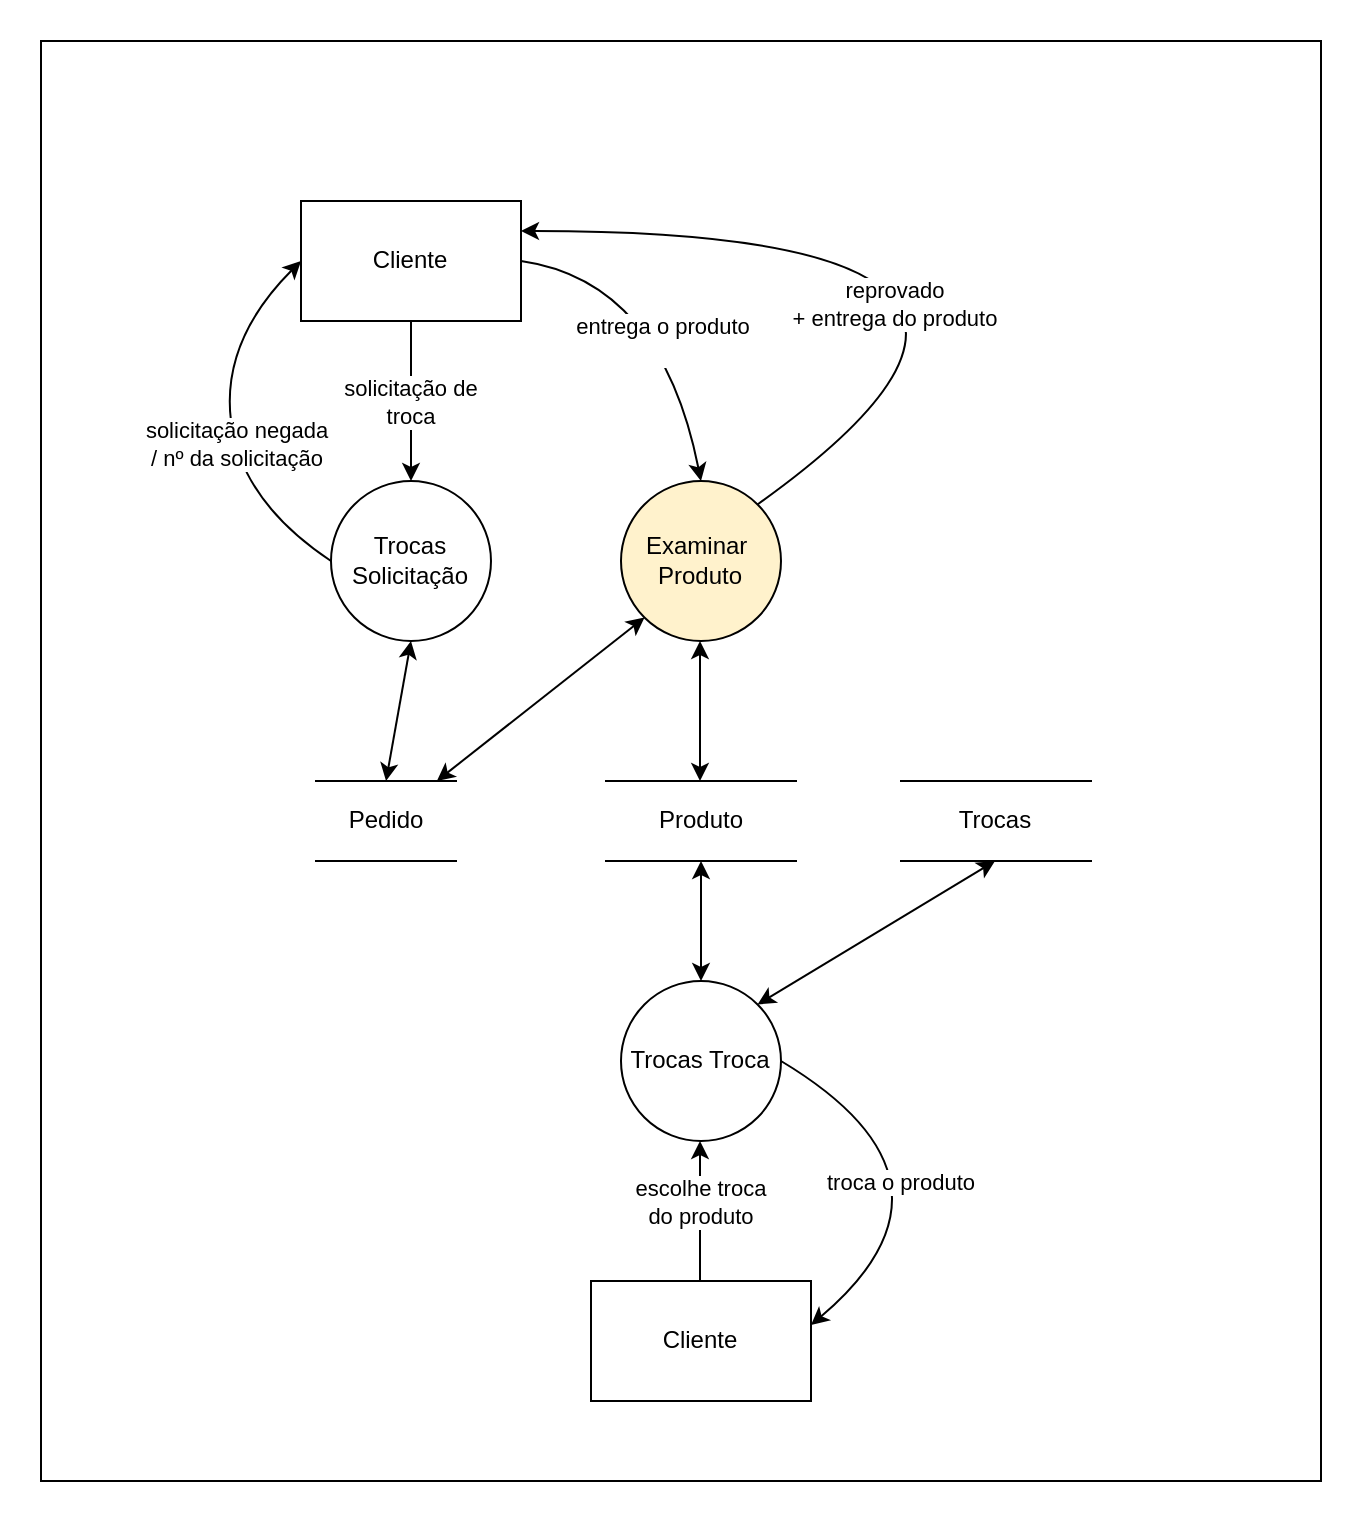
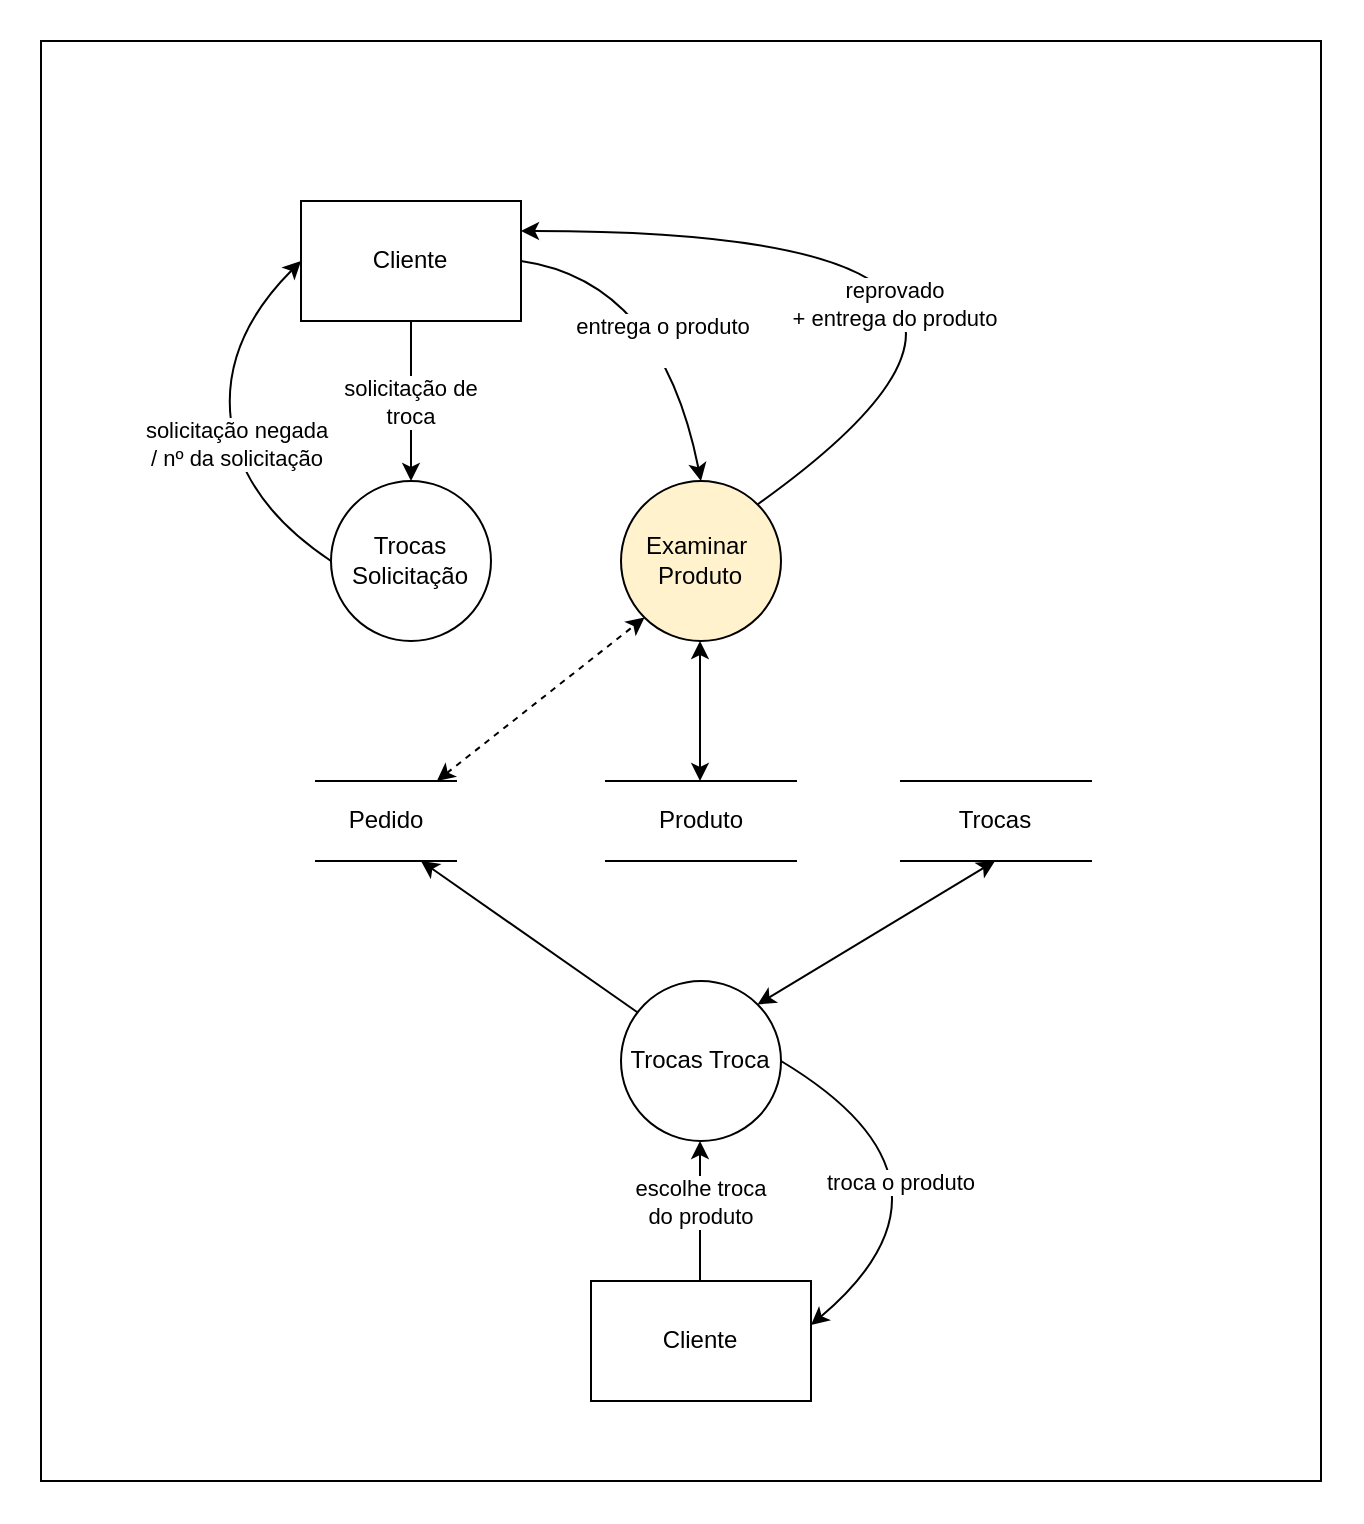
  <mxCell id="0" />
  <mxCell id="1" parent="0" />
  <mxCell id="2" value="" style="rounded=0;whiteSpace=wrap;html=1;" parent="1" vertex="1"><mxGeometry x="20" y="20" width="640" height="720" as="geometry" /></mxCell>
  <mxCell id="3" style="edgeStyle=orthogonalEdgeStyle;rounded=0;orthogonalLoop=1;jettySize=auto;html=1;entryX=0.5;entryY=0;entryDx=0;entryDy=0;" parent="1" source="5" target="6" edge="1"><mxGeometry relative="1" as="geometry" /></mxCell>
  <mxCell id="4" value="&lt;font style=&quot;vertical-align: inherit&quot;&gt;&lt;font style=&quot;vertical-align: inherit&quot;&gt;&lt;font style=&quot;vertical-align: inherit&quot;&gt;&lt;font style=&quot;vertical-align: inherit&quot;&gt;solicitação de &lt;br&gt;troca&lt;br&gt;&lt;/font&gt;&lt;/font&gt;&lt;/font&gt;&lt;/font&gt;" style="edgeLabel;html=1;align=center;verticalAlign=middle;resizable=0;points=[];" parent="3" vertex="1" connectable="0"><mxGeometry x="0.0" y="-1" relative="1" as="geometry"><mxPoint as="offset" /></mxGeometry></mxCell>
  <mxCell id="5" value="Cliente" style="rounded=0;whiteSpace=wrap;html=1;" parent="1" vertex="1"><mxGeometry x="150" y="100" width="110" height="60" as="geometry" /></mxCell>
  <mxCell id="6" value="&lt;font style=&quot;vertical-align: inherit&quot;&gt;&lt;font style=&quot;vertical-align: inherit&quot;&gt;&lt;font style=&quot;vertical-align: inherit&quot;&gt;&lt;font style=&quot;vertical-align: inherit&quot;&gt;Trocas Solicitação&lt;/font&gt;&lt;/font&gt;&lt;/font&gt;&lt;/font&gt;" style="ellipse;whiteSpace=wrap;html=1;aspect=fixed;" parent="1" vertex="1"><mxGeometry x="165" y="240" width="80" height="80" as="geometry" /></mxCell>
  <mxCell id="7" value="" style="curved=1;endArrow=classic;html=1;exitX=0;exitY=0.5;exitDx=0;exitDy=0;entryX=0;entryY=0.5;entryDx=0;entryDy=0;" parent="1" source="6" target="5" edge="1"><mxGeometry width="50" height="50" relative="1" as="geometry"><mxPoint x="100" y="270" as="sourcePoint" /><mxPoint x="150" y="230" as="targetPoint" /><Array as="points"><mxPoint x="120" y="250" /><mxPoint x="110" y="170" /></Array></mxGeometry></mxCell>
  <mxCell id="8" value="&lt;font style=&quot;vertical-align: inherit&quot;&gt;&lt;font style=&quot;vertical-align: inherit&quot;&gt;&lt;font style=&quot;vertical-align: inherit&quot;&gt;&lt;font style=&quot;vertical-align: inherit&quot;&gt;solicitação negada&lt;br&gt;/ nº da solicitação&lt;/font&gt;&lt;/font&gt;&lt;/font&gt;&lt;/font&gt;" style="edgeLabel;html=1;align=center;verticalAlign=middle;resizable=0;points=[];" parent="7" vertex="1" connectable="0"><mxGeometry x="-0.131" y="-1" relative="1" as="geometry"><mxPoint as="offset" /></mxGeometry></mxCell>
  <mxCell id="9" value="&lt;font style=&quot;vertical-align: inherit&quot;&gt;&lt;font style=&quot;vertical-align: inherit&quot;&gt;Examinar&amp;nbsp;&lt;br&gt;Produto&lt;br&gt;&lt;/font&gt;&lt;/font&gt;" style="ellipse;whiteSpace=wrap;html=1;aspect=fixed;fillColor=#fff2cc;" parent="1" vertex="1"><mxGeometry x="310" y="240" width="80" height="80" as="geometry" /></mxCell>
  <mxCell id="10" value="" style="curved=1;endArrow=classic;html=1;exitX=1;exitY=0.5;exitDx=0;exitDy=0;entryX=0.5;entryY=0;entryDx=0;entryDy=0;" parent="1" source="5" target="9" edge="1"><mxGeometry width="50" height="50" relative="1" as="geometry"><mxPoint x="325" y="140" as="sourcePoint" /><mxPoint x="375" y="90" as="targetPoint" /><Array as="points"><mxPoint x="330" y="140" /></Array></mxGeometry></mxCell>
  <mxCell id="11" value="&lt;font style=&quot;vertical-align: inherit&quot;&gt;&lt;font style=&quot;vertical-align: inherit&quot;&gt;&lt;font style=&quot;vertical-align: inherit&quot;&gt;&lt;font style=&quot;vertical-align: inherit&quot;&gt;&lt;font style=&quot;vertical-align: inherit&quot;&gt;&lt;font style=&quot;vertical-align: inherit&quot;&gt;&lt;font style=&quot;vertical-align: inherit&quot;&gt;&lt;font style=&quot;vertical-align: inherit&quot;&gt;entrega o produto &lt;/font&gt;&lt;/font&gt;&lt;br&gt;&lt;font style=&quot;vertical-align: inherit&quot;&gt;&lt;font style=&quot;vertical-align: inherit&quot;&gt;&amp;nbsp;&lt;/font&gt;&lt;/font&gt;&lt;/font&gt;&lt;/font&gt;&lt;/font&gt;&lt;/font&gt;&lt;/font&gt;&lt;/font&gt;" style="edgeLabel;html=1;align=center;verticalAlign=middle;resizable=0;points=[];" parent="10" vertex="1" connectable="0"><mxGeometry x="0.074" y="-18" relative="1" as="geometry"><mxPoint x="13.28" y="4.61" as="offset" /></mxGeometry></mxCell>
  <mxCell id="12" value="&lt;font style=&quot;vertical-align: inherit&quot;&gt;&lt;font style=&quot;vertical-align: inherit&quot;&gt;&lt;font style=&quot;vertical-align: inherit&quot;&gt;&lt;font style=&quot;vertical-align: inherit&quot;&gt;&lt;font style=&quot;vertical-align: inherit&quot;&gt;&lt;font style=&quot;vertical-align: inherit&quot;&gt;&lt;font style=&quot;vertical-align: inherit&quot;&gt;&lt;font style=&quot;vertical-align: inherit&quot;&gt;Pedido&lt;/font&gt;&lt;/font&gt;&lt;/font&gt;&lt;/font&gt;&lt;/font&gt;&lt;/font&gt;&lt;/font&gt;&lt;/font&gt;" style="shape=partialRectangle;whiteSpace=wrap;html=1;left=0;right=0;fillColor=none;" parent="1" vertex="1"><mxGeometry x="157.5" y="390" width="70" height="40" as="geometry" /></mxCell>
  <mxCell id="13" value="Produto" style="shape=partialRectangle;whiteSpace=wrap;html=1;left=0;right=0;fillColor=none;" parent="1" vertex="1"><mxGeometry x="302.5" y="390" width="95" height="40" as="geometry" /></mxCell>
- <mxCell id="14" value="" style="endArrow=classic;startArrow=classic;html=1;entryX=0.5;entryY=1;entryDx=0;entryDy=0;exitX=0.5;exitY=0;exitDx=0;exitDy=0;startFill=1;" parent="1" source="12" target="6" edge="1"><mxGeometry width="50" height="50" relative="1" as="geometry"><mxPoint x="410" y="350" as="sourcePoint" /><mxPoint x="460" y="300" as="targetPoint" /></mxGeometry></mxCell>
- <mxCell id="15" value="" style="endArrow=classic;startArrow=classic;html=1;entryX=0;entryY=1;entryDx=0;entryDy=0;" parent="1" source="12" target="9" edge="1"><mxGeometry width="50" height="50" relative="1" as="geometry"><mxPoint x="348.46" y="382.76" as="sourcePoint" /><mxPoint x="260.001" y="300.001" as="targetPoint" /></mxGeometry></mxCell>
+ <mxCell id="15" value="" style="endArrow=classic;startArrow=classic;html=1;entryX=0;entryY=1;entryDx=0;entryDy=0;dashed=1;" parent="1" source="12" target="9" edge="1"><mxGeometry width="50" height="50" relative="1" as="geometry"><mxPoint x="348.46" y="382.76" as="sourcePoint" /><mxPoint x="260.001" y="300.001" as="targetPoint" /></mxGeometry></mxCell>
  <mxCell id="16" value="" style="curved=1;endArrow=classic;html=1;exitX=1;exitY=0;exitDx=0;exitDy=0;entryX=1;entryY=0.25;entryDx=0;entryDy=0;" parent="1" source="9" target="5" edge="1"><mxGeometry width="50" height="50" relative="1" as="geometry"><mxPoint x="385" y="100" as="sourcePoint" /><mxPoint x="475" y="210" as="targetPoint" /><Array as="points"><mxPoint x="570" y="115" /></Array></mxGeometry></mxCell>
  <mxCell id="17" value="&lt;font style=&quot;vertical-align: inherit&quot;&gt;&lt;font style=&quot;vertical-align: inherit&quot;&gt;&lt;font style=&quot;vertical-align: inherit&quot;&gt;&lt;font style=&quot;vertical-align: inherit&quot;&gt;&lt;font style=&quot;vertical-align: inherit&quot;&gt;&lt;font style=&quot;vertical-align: inherit&quot;&gt;reprovado &lt;/font&gt;&lt;/font&gt;&lt;br&gt;&lt;font style=&quot;vertical-align: inherit&quot;&gt;&lt;font style=&quot;vertical-align: inherit&quot;&gt;+ entrega do produto&lt;/font&gt;&lt;/font&gt;&lt;/font&gt;&lt;/font&gt;&lt;/font&gt;&lt;/font&gt;" style="edgeLabel;html=1;align=center;verticalAlign=middle;resizable=0;points=[];" parent="16" vertex="1" connectable="0"><mxGeometry x="0.318" y="36" relative="1" as="geometry"><mxPoint as="offset" /></mxGeometry></mxCell>
- <mxCell id="18" style="rounded=0;orthogonalLoop=1;jettySize=auto;html=1;entryX=0.5;entryY=1;entryDx=0;entryDy=0;startArrow=classic;startFill=1;endArrow=classic;endFill=1;" parent="1" source="19" target="13" edge="1"><mxGeometry relative="1" as="geometry" /></mxCell>
  <mxCell id="19" value="Trocas Troca" style="ellipse;whiteSpace=wrap;html=1;aspect=fixed;" parent="1" vertex="1"><mxGeometry x="310" y="490" width="80" height="80" as="geometry" /></mxCell>
  <mxCell id="20" value="Cliente" style="rounded=0;whiteSpace=wrap;html=1;" parent="1" vertex="1"><mxGeometry x="295" y="640" width="110" height="60" as="geometry" /></mxCell>
  <mxCell id="21" value="" style="endArrow=classic;html=1;exitX=0.5;exitY=0;exitDx=0;exitDy=0;entryX=0.5;entryY=1;entryDx=0;entryDy=0;" parent="1" edge="1"><mxGeometry width="50" height="50" relative="1" as="geometry"><mxPoint x="349.5" y="640" as="sourcePoint" /><mxPoint x="349.5" y="570" as="targetPoint" /></mxGeometry></mxCell>
  <mxCell id="22" value="&lt;font style=&quot;vertical-align: inherit&quot;&gt;&lt;font style=&quot;vertical-align: inherit&quot;&gt;escolhe troca &lt;br&gt;do produto&lt;/font&gt;&lt;/font&gt;" style="edgeLabel;html=1;align=center;verticalAlign=middle;resizable=0;points=[];" parent="21" vertex="1" connectable="0"><mxGeometry x="-0.577" y="-2" relative="1" as="geometry"><mxPoint x="-2" y="-25" as="offset" /></mxGeometry></mxCell>
  <mxCell id="23" value="" style="curved=1;endArrow=classic;html=1;exitX=1;exitY=0.5;exitDx=0;exitDy=0;entryX=1;entryY=0.367;entryDx=0;entryDy=0;entryPerimeter=0;" parent="1" source="19" target="20" edge="1"><mxGeometry width="50" height="50" relative="1" as="geometry"><mxPoint x="550" y="520" as="sourcePoint" /><mxPoint x="640" y="630" as="targetPoint" /><Array as="points"><mxPoint x="490" y="590" /></Array></mxGeometry></mxCell>
  <mxCell id="24" value="troca o produto" style="edgeLabel;html=1;align=center;verticalAlign=middle;resizable=0;points=[];" parent="23" vertex="1" connectable="0"><mxGeometry x="0.074" y="-18" relative="1" as="geometry"><mxPoint x="-24.26" y="10.72" as="offset" /></mxGeometry></mxCell>
+ <mxCell id="25" value="" style="endArrow=classic;html=1;entryX=0.75;entryY=1;entryDx=0;entryDy=0;exitX=0.1;exitY=0.194;exitDx=0;exitDy=0;exitPerimeter=0;" parent="1" source="19" target="12" edge="1"><mxGeometry width="50" height="50" relative="1" as="geometry"><mxPoint x="80" y="520" as="sourcePoint" /><mxPoint x="130" y="470" as="targetPoint" /></mxGeometry></mxCell>
  <mxCell id="26" value="" style="endArrow=classic;startArrow=classic;html=1;entryX=0.5;entryY=1;entryDx=0;entryDy=0;exitX=0.5;exitY=0;exitDx=0;exitDy=0;startFill=1;" edge="1" parent="1"><mxGeometry width="50" height="50" relative="1" as="geometry"><mxPoint x="349.5" y="390" as="sourcePoint" /><mxPoint x="349.5" y="320" as="targetPoint" /></mxGeometry></mxCell>
  <mxCell id="27" value="&lt;font style=&quot;vertical-align: inherit&quot;&gt;&lt;font style=&quot;vertical-align: inherit&quot;&gt;&lt;font style=&quot;vertical-align: inherit&quot;&gt;&lt;font style=&quot;vertical-align: inherit&quot;&gt;&lt;font style=&quot;vertical-align: inherit&quot;&gt;&lt;font style=&quot;vertical-align: inherit&quot;&gt;&lt;font style=&quot;vertical-align: inherit&quot;&gt;&lt;font style=&quot;vertical-align: inherit&quot;&gt;Trocas&lt;/font&gt;&lt;/font&gt;&lt;/font&gt;&lt;/font&gt;&lt;/font&gt;&lt;/font&gt;&lt;/font&gt;&lt;/font&gt;" style="shape=partialRectangle;whiteSpace=wrap;html=1;left=0;right=0;fillColor=none;" vertex="1" parent="1"><mxGeometry x="450" y="390" width="95" height="40" as="geometry" /></mxCell>
  <mxCell id="28" style="rounded=0;orthogonalLoop=1;jettySize=auto;html=1;startArrow=classic;startFill=1;endArrow=classic;endFill=1;exitX=1;exitY=0;exitDx=0;exitDy=0;" edge="1" parent="1" source="19"><mxGeometry relative="1" as="geometry"><mxPoint x="497" y="490" as="sourcePoint" /><mxPoint x="497" y="430" as="targetPoint" /></mxGeometry></mxCell>
